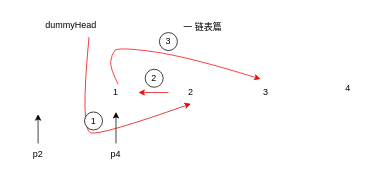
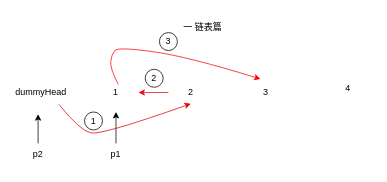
  <mxCell id="0" />
  <mxCell id="1" parent="0" />
  <mxCell id="2" value="1" style="text;html=1;strokeColor=none;fillColor=none;align=center;verticalAlign=middle;whiteSpace=wrap;rounded=0;" vertex="1" parent="1"><mxGeometry x="124" y="108" width="60" height="30" as="geometry" /></mxCell>
  <mxCell id="3" style="edgeStyle=orthogonalEdgeStyle;rounded=0;orthogonalLoop=1;jettySize=auto;html=1;exitX=0;exitY=0.5;exitDx=0;exitDy=0;strokeColor=#e70808;" edge="1" parent="1" source="4" target="2"><mxGeometry relative="1" as="geometry" /></mxCell>
  <mxCell id="4" value="2" style="text;html=1;strokeColor=none;fillColor=none;align=center;verticalAlign=middle;whiteSpace=wrap;rounded=0;" vertex="1" parent="1"><mxGeometry x="224" y="108" width="60" height="30" as="geometry" /></mxCell>
  <mxCell id="5" value="3" style="text;html=1;strokeColor=none;fillColor=none;align=center;verticalAlign=middle;whiteSpace=wrap;rounded=0;" vertex="1" parent="1"><mxGeometry x="324" y="108" width="60" height="30" as="geometry" /></mxCell>
  <mxCell id="6" value="4" style="text;html=1;strokeColor=none;fillColor=none;align=center;verticalAlign=middle;whiteSpace=wrap;rounded=0;" vertex="1" parent="1"><mxGeometry x="434" y="103" width="60" height="30" as="geometry" /></mxCell>
- <mxCell id="7" value="dummyHead" style="text;html=1;strokeColor=none;fillColor=none;align=center;verticalAlign=middle;whiteSpace=wrap;rounded=0;" vertex="1" parent="1"><mxGeometry x="64" y="18" width="60" height="30" as="geometry" /></mxCell>
+ <mxCell id="7" value="dummyHead" style="text;html=1;strokeColor=none;fillColor=none;align=center;verticalAlign=middle;whiteSpace=wrap;rounded=0;" vertex="1" parent="1"><mxGeometry x="24" y="108" width="60" height="30" as="geometry" /></mxCell>
  <mxCell id="8" value="一 链表篇" style="text;html=1;strokeColor=none;fillColor=none;align=center;verticalAlign=middle;whiteSpace=wrap;rounded=0;" vertex="1" parent="1"><mxGeometry x="217" y="20" width="106" height="32" as="geometry" /></mxCell>
  <mxCell id="9" style="edgeStyle=orthogonalEdgeStyle;rounded=0;orthogonalLoop=1;jettySize=auto;html=1;exitX=0.5;exitY=0;exitDx=0;exitDy=0;" edge="1" parent="1" source="10"><mxGeometry relative="1" as="geometry"><mxPoint x="50" y="152" as="targetPoint" /></mxGeometry></mxCell>
  <mxCell id="10" value="p2" style="text;html=1;strokeColor=none;fillColor=none;align=center;verticalAlign=middle;whiteSpace=wrap;rounded=0;" vertex="1" parent="1"><mxGeometry x="20" y="191" width="60" height="30" as="geometry" /></mxCell>
  <mxCell id="11" style="edgeStyle=orthogonalEdgeStyle;rounded=0;orthogonalLoop=1;jettySize=auto;html=1;exitX=0.5;exitY=0;exitDx=0;exitDy=0;" edge="1" parent="1" source="12"><mxGeometry relative="1" as="geometry"><mxPoint x="154" y="149" as="targetPoint" /></mxGeometry></mxCell>
- <mxCell id="12" value="p4" style="text;html=1;strokeColor=none;fillColor=none;align=center;verticalAlign=middle;whiteSpace=wrap;rounded=0;" vertex="1" parent="1"><mxGeometry x="124" y="191" width="60" height="30" as="geometry" /></mxCell>
+ <mxCell id="12" value="p1" style="text;html=1;strokeColor=none;fillColor=none;align=center;verticalAlign=middle;whiteSpace=wrap;rounded=0;" vertex="1" parent="1"><mxGeometry x="124" y="191" width="60" height="30" as="geometry" /></mxCell>
  <mxCell id="13" value="" style="curved=1;endArrow=classic;html=1;rounded=0;entryX=0.5;entryY=1;entryDx=0;entryDy=0;exitX=0.9;exitY=1.033;exitDx=0;exitDy=0;exitPerimeter=0;strokeColor=#e60000;" edge="1" parent="1" source="7" target="4"><mxGeometry width="50" height="50" relative="1" as="geometry"><mxPoint x="93" y="188" as="sourcePoint" /><mxPoint x="143" y="138" as="targetPoint" /><Array as="points"><mxPoint x="106" y="174" /><mxPoint x="135" y="180" /></Array></mxGeometry></mxCell>
  <mxCell id="14" value="" style="curved=1;endArrow=classic;html=1;rounded=0;entryX=0.383;entryY=-0.1;entryDx=0;entryDy=0;entryPerimeter=0;strokeColor=#FF0000;" edge="1" parent="1" target="5"><mxGeometry width="50" height="50" relative="1" as="geometry"><mxPoint x="157" y="112" as="sourcePoint" /><mxPoint x="207" y="62" as="targetPoint" /><Array as="points"><mxPoint x="146" y="91" /><mxPoint x="148" y="72" /><mxPoint x="157" y="62" /><mxPoint x="250" y="75" /></Array></mxGeometry></mxCell>
  <mxCell id="15" value="1" style="ellipse;whiteSpace=wrap;html=1;aspect=fixed;" vertex="1" parent="1"><mxGeometry x="112" y="149" width="24" height="24" as="geometry" /></mxCell>
  <mxCell id="16" value="2" style="ellipse;whiteSpace=wrap;html=1;aspect=fixed;" vertex="1" parent="1"><mxGeometry x="193" y="92" width="24" height="24" as="geometry" /></mxCell>
  <mxCell id="17" value="3" style="ellipse;whiteSpace=wrap;html=1;aspect=fixed;" vertex="1" parent="1"><mxGeometry x="212" y="43" width="24" height="24" as="geometry" /></mxCell>
